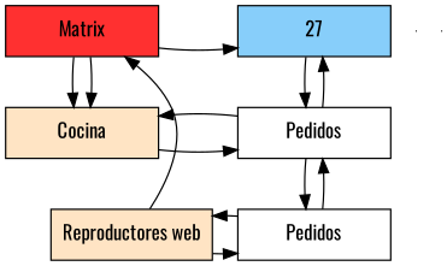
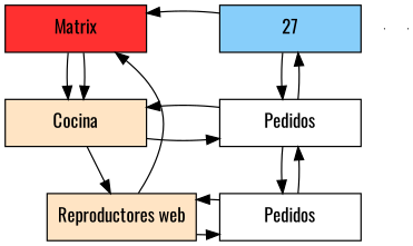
  digraph {
    fontname=Oswald
    node [fontname=Oswald group=1 shape=box]
    edge [fontname=Oswald]
    n1 [fillcolor=firebrick1 label=Matrix style=filled width=1.5]
    n2 [fillcolor=lightskyblue group=2 label=27 style=filled width=1.5]
    n3 [fillcolor=bisque1 label=Cocina style=filled width=1.5]
    n4 [group=2 label=Pedidos width=1.5]
    n5 [fillcolor=bisque1 label="Reproductores web" style=filled width=1.5]
    n6 [group=2 label=Pedidos width=1.5]
    e0 [shape=point width=0 group=""]
    e1 [shape=point width=0 group=""]
    subgraph sub_1 {
      rank=same
      n1
      n2
    }
    subgraph sub_2 {
      rank=same
      n3
      n4
    }
    subgraph sub_3 {
      rank=same
      n5
      n6
    }
-   n1 -> n2
+   n2 -> n1
    n1 -> n3
    n1 -> n3
    n2 -> n4
    n3 -> n4
+   n3 -> n5
    n4 -> n2
    n4 -> n3
    n4 -> n6
    n5 -> n1
    n5 -> n6
    n6 -> n4
    n6 -> n5
  }
